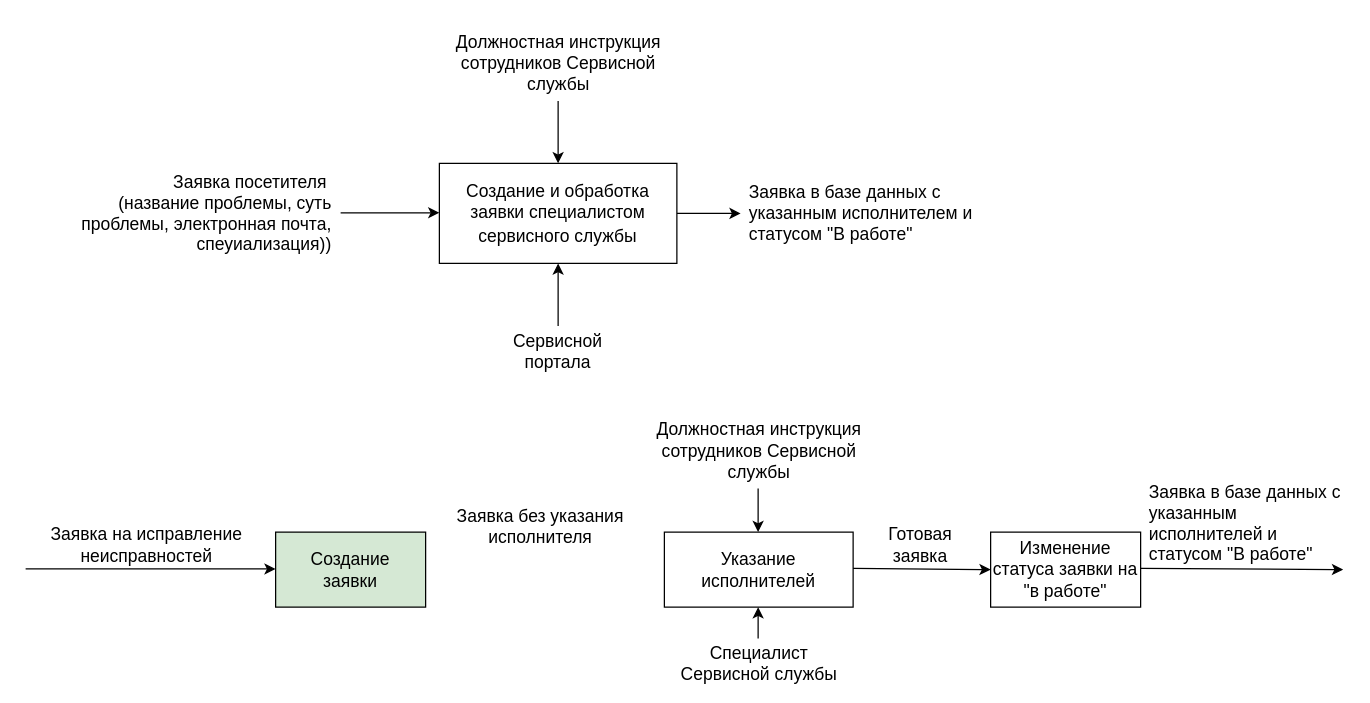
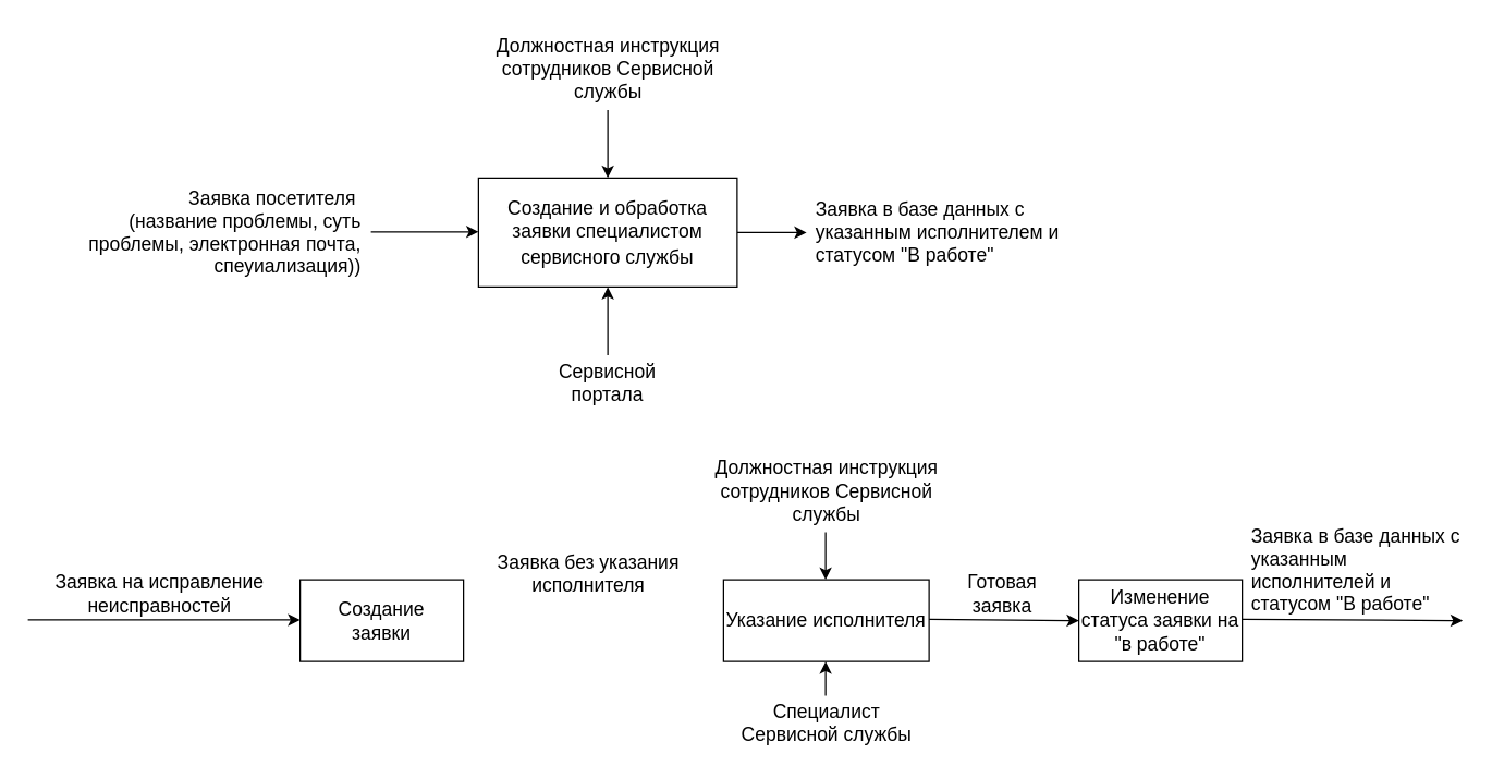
  <mxCell id="0" />
  <mxCell id="1" parent="0" />
  <mxCell id="2" value="" style="edgeStyle=orthogonalEdgeStyle;rounded=0;orthogonalLoop=1;jettySize=auto;html=1;fontSize=14;" parent="1" source="3" edge="1"><mxGeometry relative="1" as="geometry"><mxPoint x="592" y="170" as="targetPoint" /></mxGeometry></mxCell>
  <mxCell id="3" value="&lt;span style=&quot;line-height: 17.12px&quot;&gt;&lt;font style=&quot;font-size: 14px&quot;&gt;Создание и обработка заявки специалистом сервисного службы&lt;/font&gt;&lt;/span&gt;&lt;span style=&quot;font-size: medium&quot;&gt;&lt;/span&gt;" style="rounded=0;whiteSpace=wrap;html=1;fontSize=14;" parent="1" vertex="1"><mxGeometry x="351" y="130" width="190" height="80" as="geometry" /></mxCell>
  <mxCell id="4" value="&lt;font style=&quot;font-size: 14px&quot;&gt;Заявка в базе данных с указанным исполнителем и статусом &quot;В работе&quot;&lt;/font&gt;" style="text;html=1;strokeColor=none;fillColor=none;align=left;verticalAlign=middle;whiteSpace=wrap;rounded=0;fontSize=14;" parent="1" vertex="1"><mxGeometry x="597" y="160" width="210" height="20" as="geometry" /></mxCell>
  <mxCell id="5" value="" style="endArrow=classic;html=1;entryX=0.5;entryY=0;entryDx=0;entryDy=0;fontSize=14;" parent="1" target="3" edge="1"><mxGeometry width="50" height="50" relative="1" as="geometry"><mxPoint x="446" y="80" as="sourcePoint" /><mxPoint x="446" y="-10" as="targetPoint" /></mxGeometry></mxCell>
  <mxCell id="6" value="&lt;font style=&quot;font-size: 14px&quot;&gt;Должностная инструкция сотрудников Сервисной службы&lt;/font&gt;" style="text;html=1;strokeColor=none;fillColor=none;align=center;verticalAlign=middle;whiteSpace=wrap;rounded=0;fontSize=14;" parent="1" vertex="1"><mxGeometry x="357.75" y="20" width="176.5" height="60" as="geometry" /></mxCell>
  <mxCell id="7" value="" style="endArrow=classic;html=1;fontSize=14;entryX=0;entryY=0.5;entryDx=0;entryDy=0;" parent="1" edge="1"><mxGeometry width="50" height="50" relative="1" as="geometry"><mxPoint x="272" y="169.5" as="sourcePoint" /><mxPoint x="351" y="169.5" as="targetPoint" /></mxGeometry></mxCell>
  <mxCell id="8" value="&lt;font style=&quot;font-size: 14px&quot;&gt;Заявка посетителя&amp;nbsp;&lt;br&gt;(название проблемы, суть проблемы, электронная почта, спеуиализация))&lt;br style=&quot;font-size: 14px&quot;&gt;&lt;/font&gt;" style="text;html=1;strokeColor=none;fillColor=none;align=right;verticalAlign=middle;whiteSpace=wrap;rounded=0;fontSize=14;" parent="1" vertex="1"><mxGeometry x="42" y="147" width="225" height="46" as="geometry" /></mxCell>
  <mxCell id="9" value="" style="endArrow=classic;html=1;fontSize=14;entryX=0.5;entryY=1;entryDx=0;entryDy=0;" parent="1" target="3" edge="1"><mxGeometry width="50" height="50" relative="1" as="geometry"><mxPoint x="446" y="260" as="sourcePoint" /><mxPoint x="712" y="340" as="targetPoint" /></mxGeometry></mxCell>
  <mxCell id="10" value="&lt;font style=&quot;font-size: 14px;&quot;&gt;Сервисной портала&lt;/font&gt;" style="text;html=1;strokeColor=none;fillColor=none;align=center;verticalAlign=middle;whiteSpace=wrap;rounded=0;fontSize=14;" parent="1" vertex="1"><mxGeometry x="426" y="270" width="40" height="20" as="geometry" /></mxCell>
- <mxCell id="11" value="&lt;font style=&quot;font-size: 14px&quot;&gt;Создание&lt;br style=&quot;font-size: 14px&quot;&gt;заявки&lt;br&gt;&lt;/font&gt;" style="rounded=0;whiteSpace=wrap;html=1;fontSize=14;align=center;fillColor=#d5e8d4;" parent="1" vertex="1"><mxGeometry x="220" y="425" width="120" height="60" as="geometry" /></mxCell>
+ <mxCell id="11" value="&lt;font style=&quot;font-size: 14px&quot;&gt;Создание&lt;br style=&quot;font-size: 14px&quot;&gt;заявки&lt;br&gt;&lt;/font&gt;" style="rounded=0;whiteSpace=wrap;html=1;fontSize=14;align=center;" parent="1" vertex="1"><mxGeometry x="220" y="425" width="120" height="60" as="geometry" /></mxCell>
  <mxCell id="12" value="Заявка без указания исполнителя" style="text;html=1;strokeColor=none;fillColor=none;align=center;verticalAlign=middle;whiteSpace=wrap;rounded=0;fontSize=14;" parent="1" vertex="1"><mxGeometry x="351" y="410" width="162" height="20" as="geometry" /></mxCell>
- <mxCell id="13" value="Указание исполнителей" style="rounded=0;whiteSpace=wrap;html=1;fontSize=14;align=center;" parent="1" vertex="1"><mxGeometry x="531" y="425" width="151" height="60" as="geometry" /></mxCell>
+ <mxCell id="13" value="Указание исполнителя" style="rounded=0;whiteSpace=wrap;html=1;fontSize=14;align=center;" parent="1" vertex="1"><mxGeometry x="531" y="425" width="151" height="60" as="geometry" /></mxCell>
  <mxCell id="14" value="&lt;font style=&quot;font-size: 14px&quot;&gt;Заявка на исправление неисправностей&lt;/font&gt;" style="text;html=1;strokeColor=none;fillColor=none;align=center;verticalAlign=middle;whiteSpace=wrap;rounded=0;fontSize=14;" parent="1" vertex="1"><mxGeometry x="22" y="425" width="190" height="20" as="geometry" /></mxCell>
  <mxCell id="15" value="" style="endArrow=classic;html=1;fontSize=14;" parent="1" edge="1"><mxGeometry width="50" height="50" relative="1" as="geometry"><mxPoint x="20" y="454.43" as="sourcePoint" /><mxPoint x="220" y="454.43" as="targetPoint" /></mxGeometry></mxCell>
  <mxCell id="16" value="" style="endArrow=classic;html=1;entryX=0.5;entryY=0;entryDx=0;entryDy=0;fontSize=14;" parent="1" edge="1"><mxGeometry width="50" height="50" relative="1" as="geometry"><mxPoint x="606" y="390" as="sourcePoint" /><mxPoint x="606" y="425" as="targetPoint" /></mxGeometry></mxCell>
  <mxCell id="17" value="Должностная инструкция сотрудников Сервисной службы" style="text;html=1;strokeColor=none;fillColor=none;align=center;verticalAlign=middle;whiteSpace=wrap;rounded=0;fontSize=14;" parent="1" vertex="1"><mxGeometry x="506.5" y="330" width="200" height="60" as="geometry" /></mxCell>
  <mxCell id="18" value="" style="endArrow=classic;html=1;fontSize=14;entryX=0.5;entryY=1;entryDx=0;entryDy=0;" parent="1" edge="1"><mxGeometry width="50" height="50" relative="1" as="geometry"><mxPoint x="606" y="510" as="sourcePoint" /><mxPoint x="606" y="485" as="targetPoint" /></mxGeometry></mxCell>
  <mxCell id="19" value="&lt;font style=&quot;font-size: 14px&quot;&gt;Специалист Сервисной службы&lt;/font&gt;" style="text;html=1;strokeColor=none;fillColor=none;align=center;verticalAlign=middle;whiteSpace=wrap;rounded=0;fontSize=14;" parent="1" vertex="1"><mxGeometry x="531" y="520" width="151.5" height="20" as="geometry" /></mxCell>
  <mxCell id="20" value="" style="endArrow=classic;html=1;fontSize=14;exitX=1;exitY=0.5;exitDx=0;exitDy=0;entryX=0;entryY=0.5;entryDx=0;entryDy=0;" parent="1" target="22" edge="1"><mxGeometry width="50" height="50" relative="1" as="geometry"><mxPoint x="682" y="454" as="sourcePoint" /><mxPoint x="754" y="454" as="targetPoint" /></mxGeometry></mxCell>
  <mxCell id="21" value="Готовая заявка" style="text;html=1;strokeColor=none;fillColor=none;align=center;verticalAlign=middle;whiteSpace=wrap;rounded=0;fontSize=14;" parent="1" vertex="1"><mxGeometry x="690" y="425" width="92" height="20" as="geometry" /></mxCell>
  <mxCell id="22" value="Изменение статуса заявки на &quot;в работе&quot;" style="rounded=0;whiteSpace=wrap;html=1;fontSize=14;align=center;" parent="1" vertex="1"><mxGeometry x="792" y="425" width="120" height="60" as="geometry" /></mxCell>
  <mxCell id="23" value="" style="endArrow=classic;html=1;fontSize=14;exitX=1;exitY=0.5;exitDx=0;exitDy=0;entryX=1;entryY=1;entryDx=0;entryDy=0;" parent="1" target="24" edge="1"><mxGeometry width="50" height="50" relative="1" as="geometry"><mxPoint x="912" y="454" as="sourcePoint" /><mxPoint x="1044" y="454" as="targetPoint" /></mxGeometry></mxCell>
  <mxCell id="24" value="Заявка в базе данных с указанным исполнителей и статусом &quot;В работе&quot;" style="text;html=1;strokeColor=none;fillColor=none;align=left;verticalAlign=middle;whiteSpace=wrap;rounded=0;fontSize=14;" parent="1" vertex="1"><mxGeometry x="917" y="380" width="157" height="75" as="geometry" /></mxCell>
